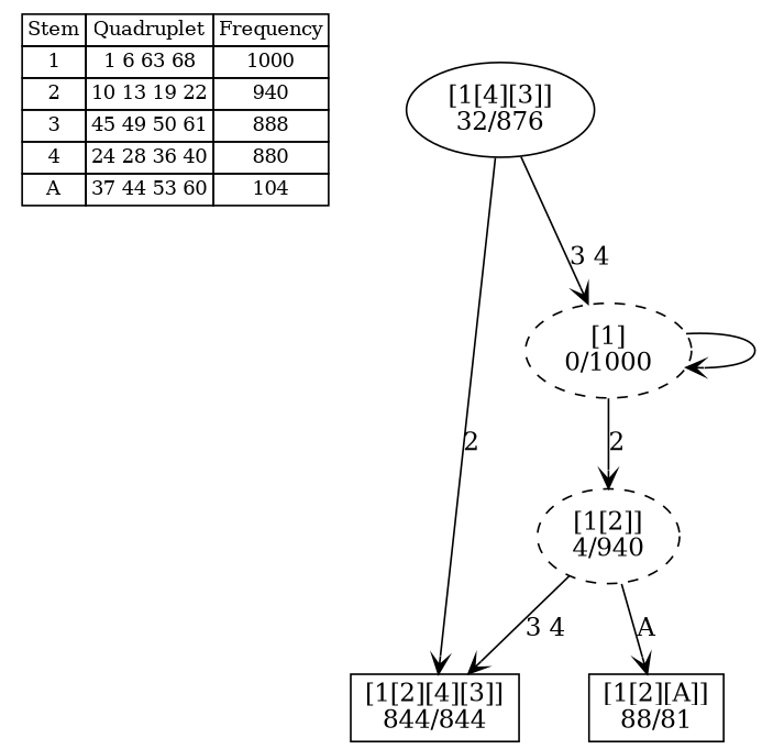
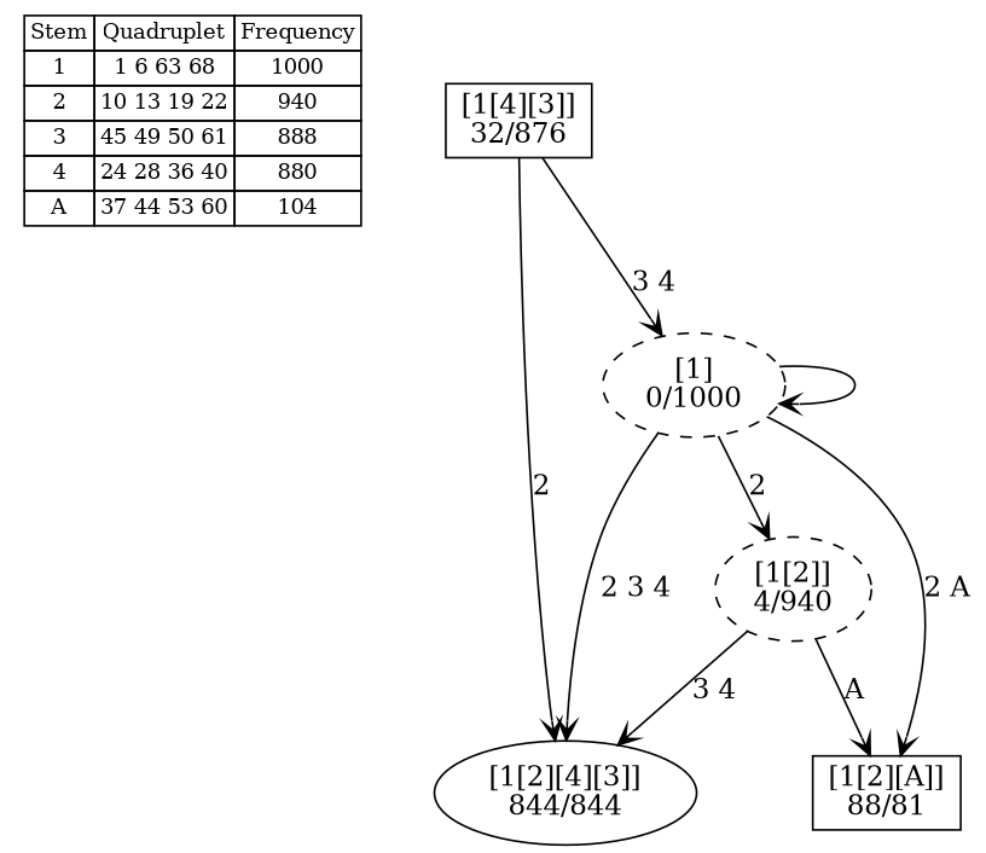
  digraph {
    nodesep=0.5
    node [shape=box]
    edge [arrowhead=vee]
    n1 [fontsize=11 label=< <table border="0" cellborder="1" cellspacing="0"><tr><td>Stem</td><td>Quadruplet</td><td>Frequency</td></tr> <tr><td>1</td><td>1 6 63 68</td><td>1000</td></tr> <tr><td>2</td><td>10 13 19 22</td><td>940</td></tr> <tr><td>3</td><td>45 49 50 61</td><td>888</td></tr> <tr><td>4</td><td>24 28 36 40</td><td>880</td></tr> <tr><td>A</td><td>37 44 53 60</td><td>104</td></tr> </table>> shape=plaintext]
-   n2 [label="[1[2][4][3]]\n844/844"]
+   n2 [label="[1[2][4][3]]\n844/844" shape=ellipse]
    n3 [label="[1[2][A]]\n88/81"]
-   n4 [label="[1[4][3]]\n32/876" shape=ellipse]
+   n4 [label="[1[4][3]]\n32/876"]
    n5 [label="[1]\n0/1000" style=dashed shape=""]
    n6 [label="[1[2]]\n4/940" style=dashed shape=""]
    n4 -> n2 [label="2 "]
    n4 -> n5 [label="3 4 "]
+   n5 -> n2 [label="2 3 4 "]
+   n5 -> n3 [label="2 A "]
    n5 -> n5
    n5 -> n6 [label="2 "]
    n6 -> n2 [label="3 4 "]
    n6 -> n3 [label="A "]
  }
